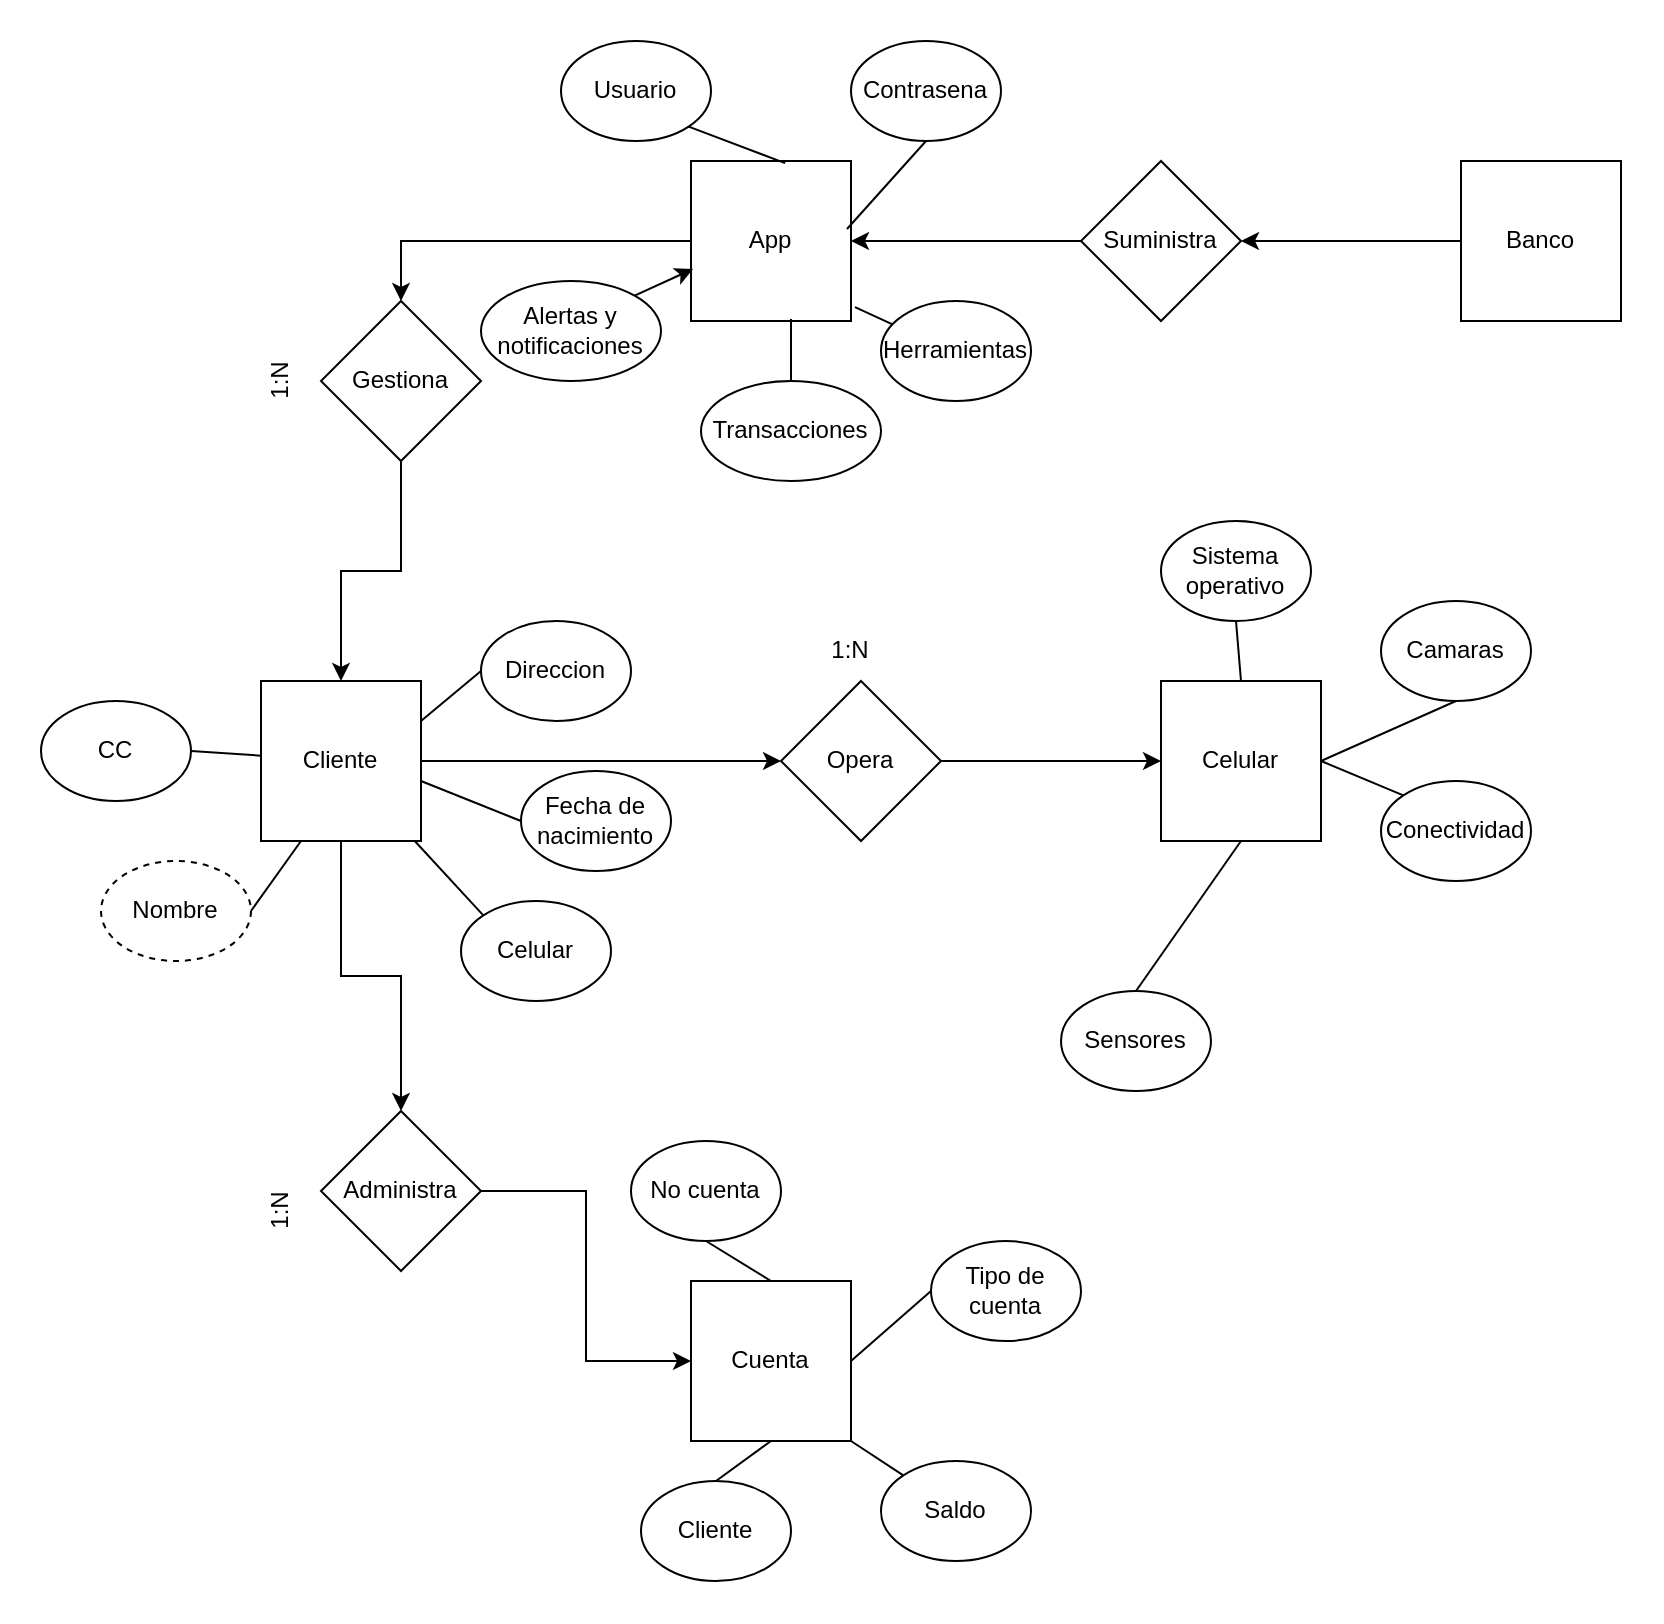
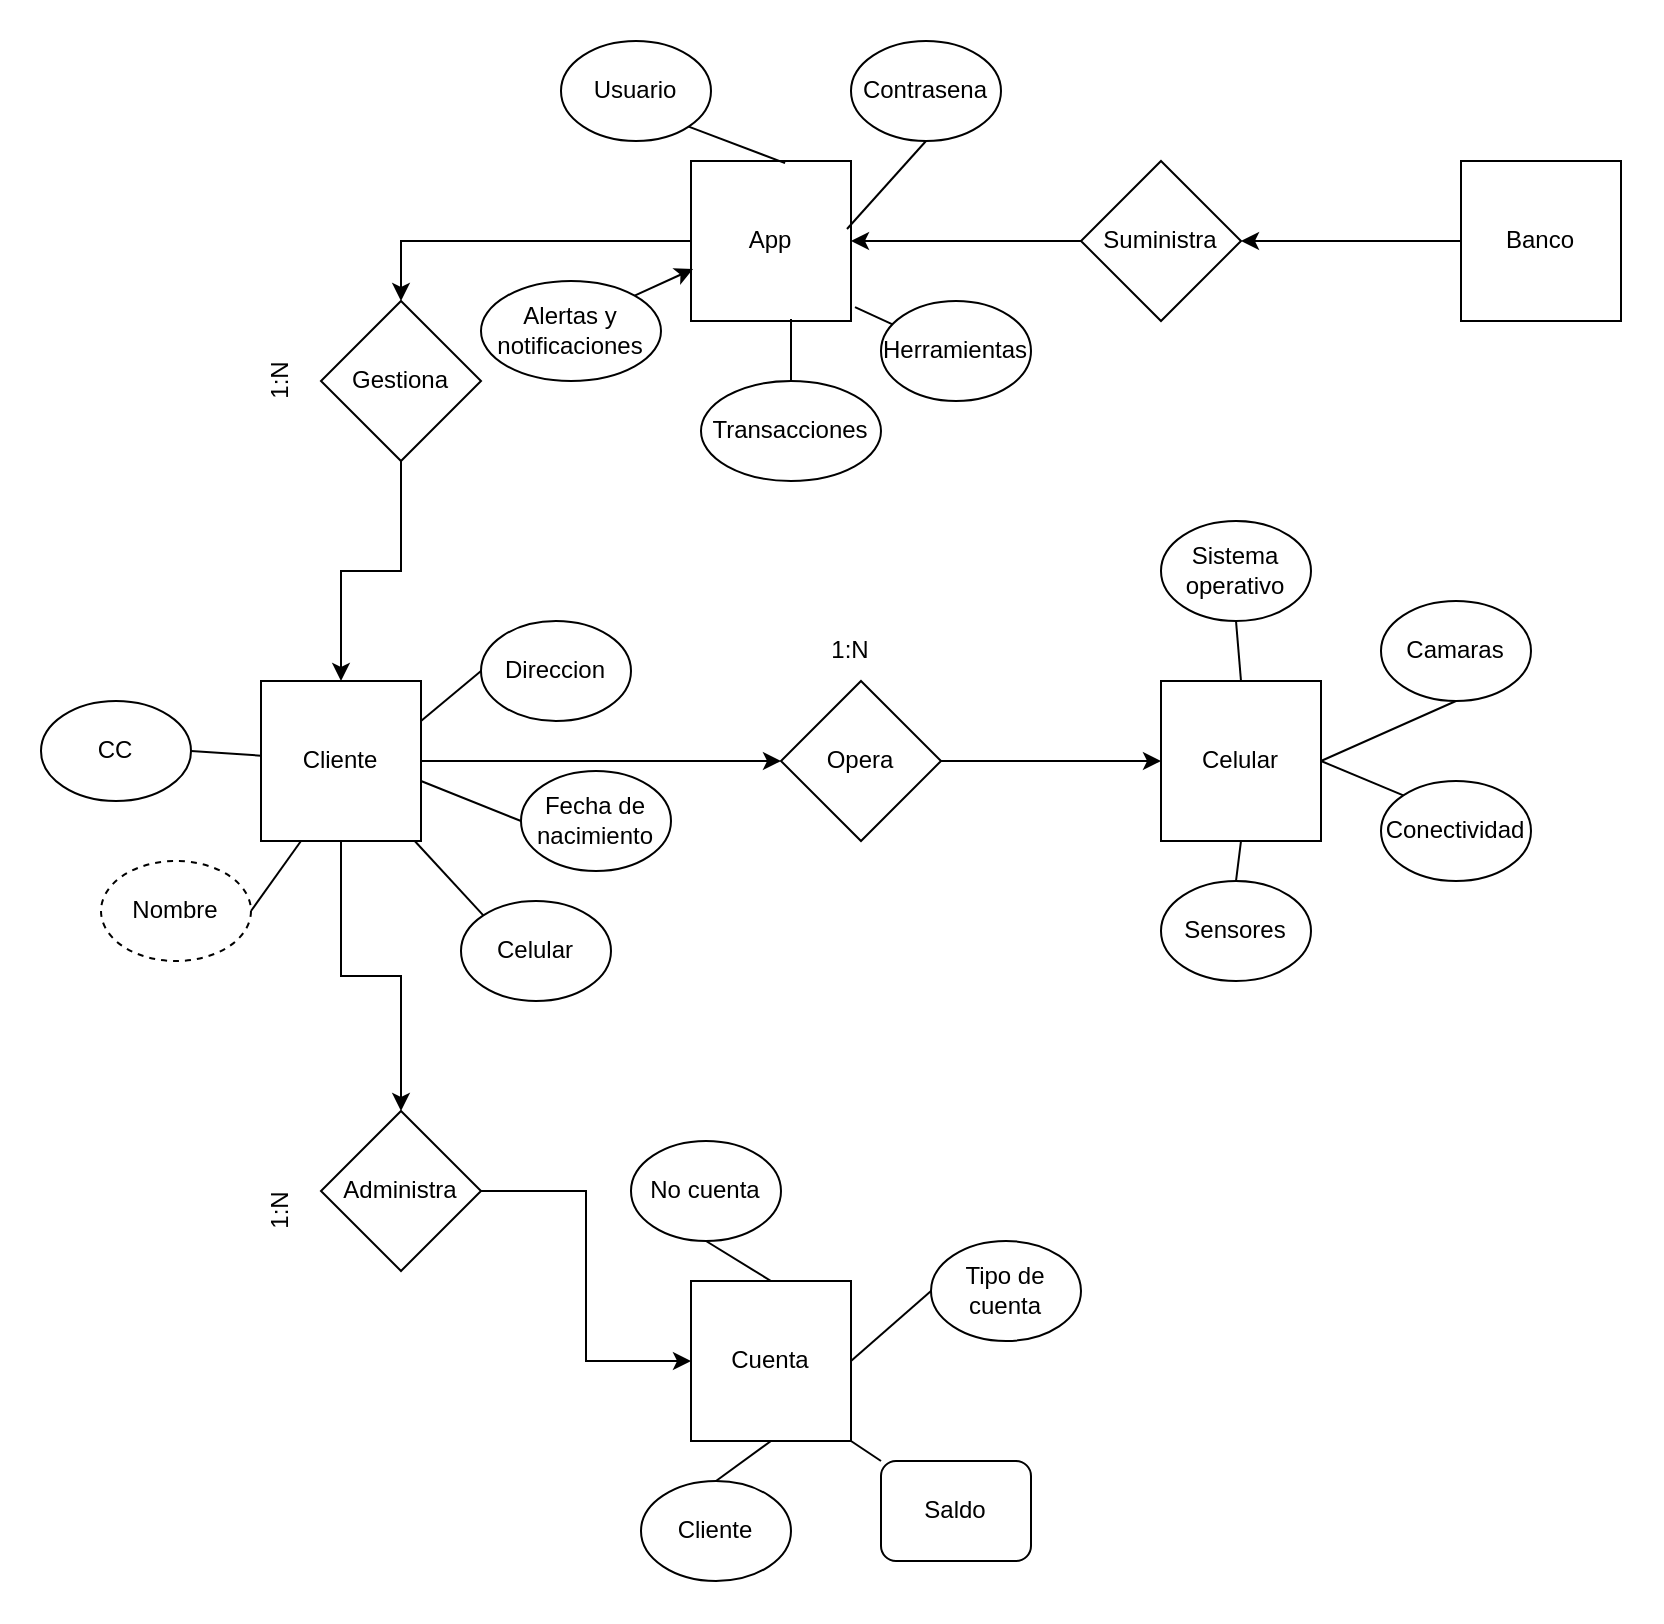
  <mxCell id="0" />
  <mxCell id="1" parent="0" />
  <mxCell id="2" style="edgeStyle=orthogonalEdgeStyle;rounded=0;orthogonalLoop=1;jettySize=auto;html=1;entryX=0.5;entryY=0;entryDx=0;entryDy=0;" parent="1" source="3" target="13" edge="1"><mxGeometry relative="1" as="geometry" /></mxCell>
  <mxCell id="3" value="App" style="whiteSpace=wrap;html=1;aspect=fixed;" parent="1" vertex="1"><mxGeometry x="345" y="80" width="80" height="80" as="geometry" /></mxCell>
  <mxCell id="4" style="edgeStyle=orthogonalEdgeStyle;rounded=0;orthogonalLoop=1;jettySize=auto;html=1;entryX=1;entryY=0.5;entryDx=0;entryDy=0;" parent="1" source="5" target="11" edge="1"><mxGeometry relative="1" as="geometry" /></mxCell>
  <mxCell id="5" value="Banco" style="whiteSpace=wrap;html=1;aspect=fixed;" parent="1" vertex="1"><mxGeometry x="730" y="80" width="80" height="80" as="geometry" /></mxCell>
  <mxCell id="6" style="edgeStyle=orthogonalEdgeStyle;rounded=0;orthogonalLoop=1;jettySize=auto;html=1;exitX=0.5;exitY=1;exitDx=0;exitDy=0;entryX=0.5;entryY=0;entryDx=0;entryDy=0;" parent="1" source="8" target="15" edge="1"><mxGeometry relative="1" as="geometry" /></mxCell>
  <mxCell id="7" style="edgeStyle=orthogonalEdgeStyle;rounded=0;orthogonalLoop=1;jettySize=auto;html=1;entryX=0;entryY=0.5;entryDx=0;entryDy=0;" parent="1" source="8" target="18" edge="1"><mxGeometry relative="1" as="geometry" /></mxCell>
  <mxCell id="8" value="Cliente" style="whiteSpace=wrap;html=1;aspect=fixed;" parent="1" vertex="1"><mxGeometry x="130" y="340" width="80" height="80" as="geometry" /></mxCell>
  <mxCell id="9" value="Cuenta" style="whiteSpace=wrap;html=1;aspect=fixed;" parent="1" vertex="1"><mxGeometry x="345" y="640" width="80" height="80" as="geometry" /></mxCell>
  <mxCell id="10" style="edgeStyle=orthogonalEdgeStyle;rounded=0;orthogonalLoop=1;jettySize=auto;html=1;entryX=1;entryY=0.5;entryDx=0;entryDy=0;" parent="1" source="11" target="3" edge="1"><mxGeometry relative="1" as="geometry" /></mxCell>
  <mxCell id="11" value="Suministra" style="rhombus;whiteSpace=wrap;html=1;" parent="1" vertex="1"><mxGeometry x="540" y="80" width="80" height="80" as="geometry" /></mxCell>
  <mxCell id="12" style="edgeStyle=orthogonalEdgeStyle;rounded=0;orthogonalLoop=1;jettySize=auto;html=1;entryX=0.5;entryY=0;entryDx=0;entryDy=0;" parent="1" source="13" target="8" edge="1"><mxGeometry relative="1" as="geometry" /></mxCell>
  <mxCell id="13" value="Gestiona" style="rhombus;whiteSpace=wrap;html=1;" parent="1" vertex="1"><mxGeometry x="160" y="150" width="80" height="80" as="geometry" /></mxCell>
  <mxCell id="14" style="edgeStyle=orthogonalEdgeStyle;rounded=0;orthogonalLoop=1;jettySize=auto;html=1;entryX=0;entryY=0.5;entryDx=0;entryDy=0;" parent="1" source="15" target="9" edge="1"><mxGeometry relative="1" as="geometry" /></mxCell>
  <mxCell id="15" value="Administra" style="rhombus;whiteSpace=wrap;html=1;" parent="1" vertex="1"><mxGeometry x="160" y="555" width="80" height="80" as="geometry" /></mxCell>
  <mxCell id="16" value="Celular" style="whiteSpace=wrap;html=1;aspect=fixed;" parent="1" vertex="1"><mxGeometry x="580" y="340" width="80" height="80" as="geometry" /></mxCell>
  <mxCell id="17" style="edgeStyle=orthogonalEdgeStyle;rounded=0;orthogonalLoop=1;jettySize=auto;html=1;entryX=0;entryY=0.5;entryDx=0;entryDy=0;" parent="1" source="18" target="16" edge="1"><mxGeometry relative="1" as="geometry" /></mxCell>
  <mxCell id="18" value="Opera" style="rhombus;whiteSpace=wrap;html=1;" parent="1" vertex="1"><mxGeometry x="390" y="340" width="80" height="80" as="geometry" /></mxCell>
  <mxCell id="19" value="1:N" style="text;html=1;strokeColor=none;fillColor=none;align=center;verticalAlign=middle;whiteSpace=wrap;rounded=0;rotation=-90;" parent="1" vertex="1"><mxGeometry x="110" y="175" width="60" height="30" as="geometry" /></mxCell>
  <mxCell id="20" value="1:N" style="text;html=1;strokeColor=none;fillColor=none;align=center;verticalAlign=middle;whiteSpace=wrap;rounded=0;" parent="1" vertex="1"><mxGeometry x="395" y="310" width="60" height="30" as="geometry" /></mxCell>
  <mxCell id="21" value="1:N" style="text;html=1;strokeColor=none;fillColor=none;align=center;verticalAlign=middle;whiteSpace=wrap;rounded=0;rotation=-90;" parent="1" vertex="1"><mxGeometry x="110" y="590" width="60" height="30" as="geometry" /></mxCell>
  <mxCell id="22" value="CC" style="ellipse;whiteSpace=wrap;html=1;" parent="1" vertex="1"><mxGeometry x="20" y="350" width="75" height="50" as="geometry" /></mxCell>
  <mxCell id="23" value="Nombre" style="ellipse;whiteSpace=wrap;html=1;dashed=1;" parent="1" vertex="1"><mxGeometry x="50" y="430" width="75" height="50" as="geometry" /></mxCell>
  <mxCell id="24" value="Direccion" style="ellipse;whiteSpace=wrap;html=1;" parent="1" vertex="1"><mxGeometry x="240" y="310" width="75" height="50" as="geometry" /></mxCell>
  <mxCell id="25" value="Fecha de nacimiento" style="ellipse;whiteSpace=wrap;html=1;" parent="1" vertex="1"><mxGeometry x="260" y="385" width="75" height="50" as="geometry" /></mxCell>
  <mxCell id="26" value="Celular" style="ellipse;whiteSpace=wrap;html=1;" parent="1" vertex="1"><mxGeometry x="230" y="450" width="75" height="50" as="geometry" /></mxCell>
  <mxCell id="27" value="Usuario" style="ellipse;whiteSpace=wrap;html=1;" parent="1" vertex="1"><mxGeometry x="280" y="20" width="75" height="50" as="geometry" /></mxCell>
  <mxCell id="28" value="No cuenta" style="ellipse;whiteSpace=wrap;html=1;" parent="1" vertex="1"><mxGeometry x="315" y="570" width="75" height="50" as="geometry" /></mxCell>
  <mxCell id="29" value="Tipo de cuenta" style="ellipse;whiteSpace=wrap;html=1;" parent="1" vertex="1"><mxGeometry x="465" y="620" width="75" height="50" as="geometry" /></mxCell>
  <mxCell id="30" value="Cliente" style="ellipse;whiteSpace=wrap;html=1;" parent="1" vertex="1"><mxGeometry x="320" y="740" width="75" height="50" as="geometry" /></mxCell>
- <mxCell id="31" value="Saldo" style="ellipse;whiteSpace=wrap;html=1;" parent="1" vertex="1"><mxGeometry x="440" y="730" width="75" height="50" as="geometry" /></mxCell>
+ <mxCell id="31" value="Saldo" style="whiteSpace=wrap;html=1;rounded=1;" parent="1" vertex="1"><mxGeometry x="440" y="730" width="75" height="50" as="geometry" /></mxCell>
  <mxCell id="32" value="" style="endArrow=none;html=1;rounded=0;entryX=0.5;entryY=1;entryDx=0;entryDy=0;exitX=0.5;exitY=0;exitDx=0;exitDy=0;" parent="1" source="9" target="28" edge="1"><mxGeometry width="50" height="50" relative="1" as="geometry"><mxPoint x="375" y="640" as="sourcePoint" /><mxPoint x="410" y="630" as="targetPoint" /></mxGeometry></mxCell>
  <mxCell id="33" value="" style="endArrow=none;html=1;rounded=0;entryX=0;entryY=0.5;entryDx=0;entryDy=0;exitX=1;exitY=0.5;exitDx=0;exitDy=0;" parent="1" source="9" target="29" edge="1"><mxGeometry width="50" height="50" relative="1" as="geometry"><mxPoint x="395" y="650" as="sourcePoint" /><mxPoint x="436" y="630" as="targetPoint" /></mxGeometry></mxCell>
  <mxCell id="34" value="" style="endArrow=none;html=1;rounded=0;entryX=0.5;entryY=1;entryDx=0;entryDy=0;exitX=0.5;exitY=0;exitDx=0;exitDy=0;" parent="1" source="30" target="9" edge="1"><mxGeometry width="50" height="50" relative="1" as="geometry"><mxPoint x="405" y="660" as="sourcePoint" /><mxPoint x="446" y="640" as="targetPoint" /></mxGeometry></mxCell>
  <mxCell id="35" value="" style="endArrow=none;html=1;rounded=0;entryX=0;entryY=0;entryDx=0;entryDy=0;exitX=1;exitY=1;exitDx=0;exitDy=0;" parent="1" source="9" target="31" edge="1"><mxGeometry width="50" height="50" relative="1" as="geometry"><mxPoint x="415" y="670" as="sourcePoint" /><mxPoint x="456" y="650" as="targetPoint" /></mxGeometry></mxCell>
  <mxCell id="36" value="" style="endArrow=none;html=1;rounded=0;entryX=0;entryY=0.5;entryDx=0;entryDy=0;exitX=1;exitY=0.625;exitDx=0;exitDy=0;exitPerimeter=0;" parent="1" source="8" target="25" edge="1"><mxGeometry width="50" height="50" relative="1" as="geometry"><mxPoint x="425" y="680" as="sourcePoint" /><mxPoint x="466" y="660" as="targetPoint" /></mxGeometry></mxCell>
  <mxCell id="37" value="" style="endArrow=none;html=1;rounded=0;entryX=0;entryY=0;entryDx=0;entryDy=0;" parent="1" source="8" target="26" edge="1"><mxGeometry width="50" height="50" relative="1" as="geometry"><mxPoint x="435" y="690" as="sourcePoint" /><mxPoint x="476" y="670" as="targetPoint" /></mxGeometry></mxCell>
  <mxCell id="38" value="" style="endArrow=none;html=1;rounded=0;entryX=1;entryY=0.5;entryDx=0;entryDy=0;exitX=0.25;exitY=1;exitDx=0;exitDy=0;" parent="1" source="8" target="23" edge="1"><mxGeometry width="50" height="50" relative="1" as="geometry"><mxPoint x="217" y="430" as="sourcePoint" /><mxPoint x="251" y="467" as="targetPoint" /></mxGeometry></mxCell>
  <mxCell id="39" value="" style="endArrow=none;html=1;rounded=0;entryX=0;entryY=0.5;entryDx=0;entryDy=0;exitX=1;exitY=0.25;exitDx=0;exitDy=0;" parent="1" source="8" target="24" edge="1"><mxGeometry width="50" height="50" relative="1" as="geometry"><mxPoint x="227" y="440" as="sourcePoint" /><mxPoint x="261" y="477" as="targetPoint" /></mxGeometry></mxCell>
  <mxCell id="40" value="" style="endArrow=none;html=1;rounded=0;exitX=1;exitY=0.5;exitDx=0;exitDy=0;" parent="1" source="22" target="8" edge="1"><mxGeometry width="50" height="50" relative="1" as="geometry"><mxPoint x="237" y="450" as="sourcePoint" /><mxPoint x="271" y="487" as="targetPoint" /></mxGeometry></mxCell>
  <mxCell id="41" value="Contrasena" style="ellipse;whiteSpace=wrap;html=1;" parent="1" vertex="1"><mxGeometry x="425" y="20" width="75" height="50" as="geometry" /></mxCell>
  <mxCell id="42" value="Transacciones" style="ellipse;whiteSpace=wrap;html=1;" parent="1" vertex="1"><mxGeometry x="350" y="190" width="90" height="50" as="geometry" /></mxCell>
  <mxCell id="43" value="" style="endArrow=none;html=1;rounded=0;exitX=1;exitY=1;exitDx=0;exitDy=0;entryX=0.588;entryY=0.013;entryDx=0;entryDy=0;entryPerimeter=0;" parent="1" source="27" target="3" edge="1"><mxGeometry width="50" height="50" relative="1" as="geometry"><mxPoint x="362.5" y="120" as="sourcePoint" /><mxPoint x="412.5" y="70" as="targetPoint" /></mxGeometry></mxCell>
  <mxCell id="44" value="" style="endArrow=none;html=1;rounded=0;entryX=0.5;entryY=1;entryDx=0;entryDy=0;exitX=0.975;exitY=0.425;exitDx=0;exitDy=0;exitPerimeter=0;" parent="1" source="3" target="41" edge="1"><mxGeometry width="50" height="50" relative="1" as="geometry"><mxPoint x="372.5" y="130" as="sourcePoint" /><mxPoint x="422.5" y="80" as="targetPoint" /></mxGeometry></mxCell>
  <mxCell id="45" value="" style="endArrow=none;html=1;rounded=0;entryX=0.625;entryY=0.988;entryDx=0;entryDy=0;entryPerimeter=0;exitX=0.5;exitY=0;exitDx=0;exitDy=0;" parent="1" source="42" target="3" edge="1"><mxGeometry width="50" height="50" relative="1" as="geometry"><mxPoint x="305" y="215" as="sourcePoint" /><mxPoint x="355" y="165" as="targetPoint" /></mxGeometry></mxCell>
  <mxCell id="46" value="Sistema operativo" style="ellipse;whiteSpace=wrap;html=1;" parent="1" vertex="1"><mxGeometry x="580" y="260" width="75" height="50" as="geometry" /></mxCell>
  <mxCell id="47" value="Conectividad" style="ellipse;whiteSpace=wrap;html=1;" parent="1" vertex="1"><mxGeometry x="690" y="390" width="75" height="50" as="geometry" /></mxCell>
- <mxCell id="48" value="Sensores" style="ellipse;whiteSpace=wrap;html=1;" parent="1" vertex="1"><mxGeometry x="530" y="495" width="75" height="50" as="geometry" /></mxCell>
+ <mxCell id="48" value="Sensores" style="ellipse;whiteSpace=wrap;html=1;" parent="1" vertex="1"><mxGeometry x="580" y="440" width="75" height="50" as="geometry" /></mxCell>
  <mxCell id="49" value="Camaras" style="ellipse;whiteSpace=wrap;html=1;" parent="1" vertex="1"><mxGeometry x="690" y="300" width="75" height="50" as="geometry" /></mxCell>
  <mxCell id="50" value="" style="endArrow=none;html=1;rounded=0;entryX=0.5;entryY=1;entryDx=0;entryDy=0;exitX=0.5;exitY=0;exitDx=0;exitDy=0;" parent="1" source="16" target="46" edge="1"><mxGeometry width="50" height="50" relative="1" as="geometry"><mxPoint x="433" y="124" as="sourcePoint" /><mxPoint x="473" y="80" as="targetPoint" /></mxGeometry></mxCell>
  <mxCell id="51" value="" style="endArrow=none;html=1;rounded=0;entryX=1;entryY=0.5;entryDx=0;entryDy=0;exitX=0.5;exitY=1;exitDx=0;exitDy=0;" parent="1" source="49" target="16" edge="1"><mxGeometry width="50" height="50" relative="1" as="geometry"><mxPoint x="630" y="350" as="sourcePoint" /><mxPoint x="628" y="320" as="targetPoint" /></mxGeometry></mxCell>
  <mxCell id="52" value="" style="endArrow=none;html=1;rounded=0;entryX=0;entryY=0;entryDx=0;entryDy=0;exitX=1;exitY=0.5;exitDx=0;exitDy=0;" parent="1" source="16" target="47" edge="1"><mxGeometry width="50" height="50" relative="1" as="geometry"><mxPoint x="640" y="360" as="sourcePoint" /><mxPoint x="638" y="330" as="targetPoint" /></mxGeometry></mxCell>
  <mxCell id="53" value="" style="endArrow=none;html=1;rounded=0;entryX=0.5;entryY=1;entryDx=0;entryDy=0;exitX=0.5;exitY=0;exitDx=0;exitDy=0;" parent="1" source="48" target="16" edge="1"><mxGeometry width="50" height="50" relative="1" as="geometry"><mxPoint x="650" y="370" as="sourcePoint" /><mxPoint x="648" y="340" as="targetPoint" /></mxGeometry></mxCell>
  <mxCell id="54" value="Alertas y notificaciones" style="ellipse;whiteSpace=wrap;html=1;" parent="1" vertex="1"><mxGeometry x="240" y="140" width="90" height="50" as="geometry" /></mxCell>
  <mxCell id="55" value="" style="endArrow=classic;html=1;rounded=0;entryX=0.013;entryY=0.675;entryDx=0;entryDy=0;exitX=1;exitY=0;exitDx=0;exitDy=0;entryPerimeter=0;" parent="1" source="54" target="3" edge="1"><mxGeometry width="50" height="50" relative="1" as="geometry"><mxPoint x="443" y="134" as="sourcePoint" /><mxPoint x="483" y="90" as="targetPoint" /></mxGeometry></mxCell>
  <mxCell id="56" value="Herramientas" style="ellipse;whiteSpace=wrap;html=1;" parent="1" vertex="1"><mxGeometry x="440" y="150" width="75" height="50" as="geometry" /></mxCell>
  <mxCell id="57" value="" style="endArrow=none;html=1;rounded=0;exitX=1.025;exitY=0.913;exitDx=0;exitDy=0;exitPerimeter=0;" parent="1" source="3" target="56" edge="1"><mxGeometry width="50" height="50" relative="1" as="geometry"><mxPoint x="327" y="157" as="sourcePoint" /><mxPoint x="356" y="144" as="targetPoint" /></mxGeometry></mxCell>
